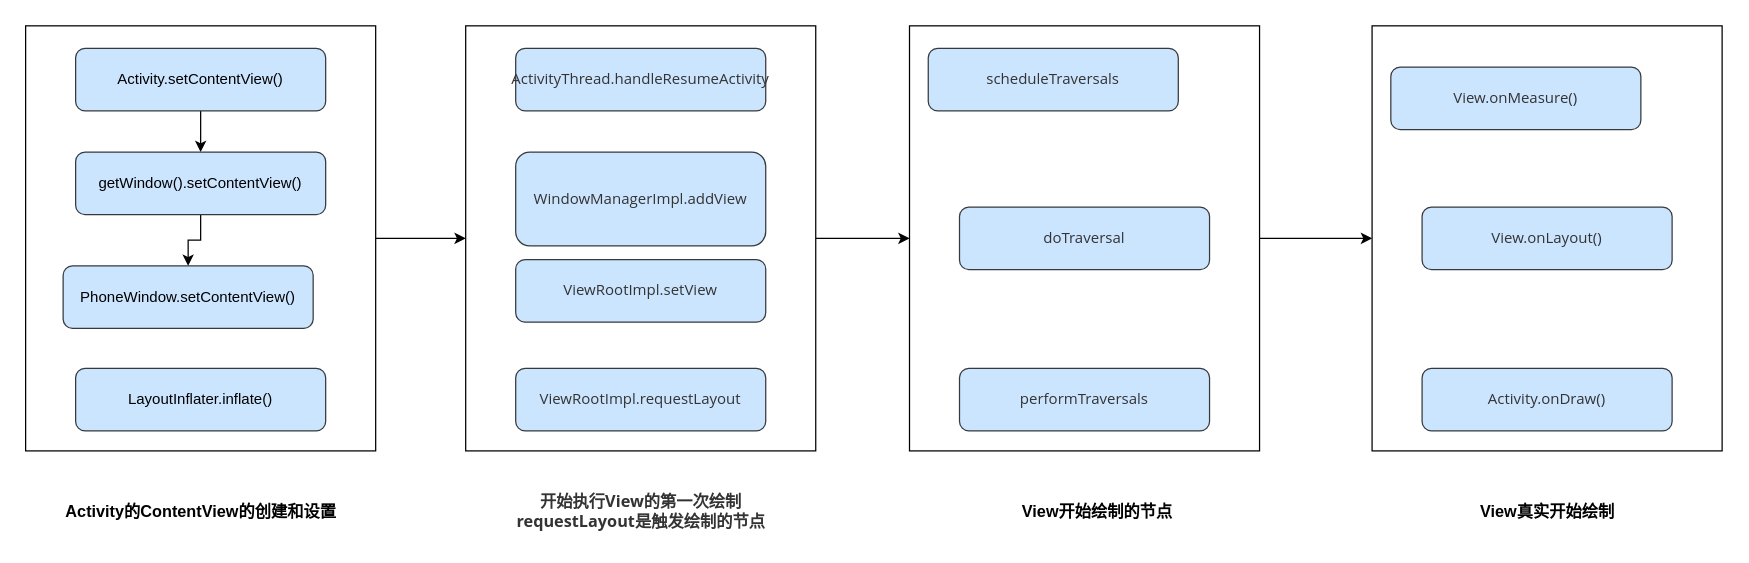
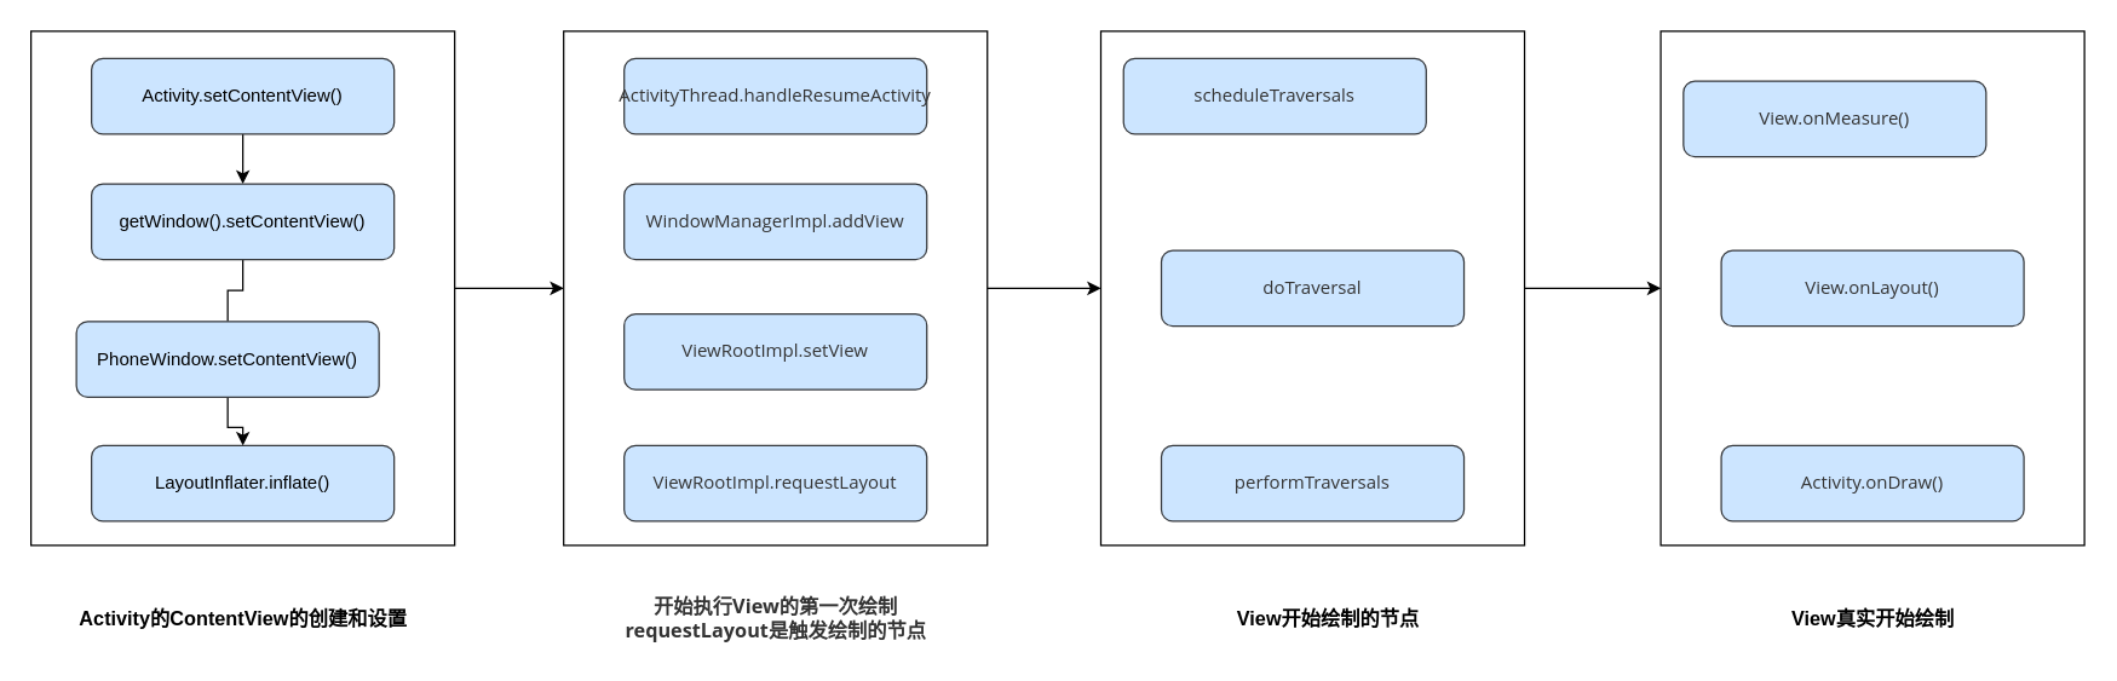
  <mxCell id="0" />
  <mxCell id="1" parent="0" />
  <mxCell id="2" value="" style="edgeStyle=orthogonalEdgeStyle;rounded=0;orthogonalLoop=1;jettySize=auto;html=1;fontSize=13;" edge="1" parent="1" source="3" target="14"><mxGeometry relative="1" as="geometry" /></mxCell>
  <mxCell id="3" value="" style="whiteSpace=wrap;html=1;" vertex="1" parent="1"><mxGeometry x="20" y="20" width="280" height="340" as="geometry" /></mxCell>
  <mxCell id="4" value="" style="edgeStyle=orthogonalEdgeStyle;rounded=0;orthogonalLoop=1;jettySize=auto;html=1;" edge="1" parent="1" source="5" target="7"><mxGeometry relative="1" as="geometry" /></mxCell>
  <mxCell id="5" value="Activity.setContentView()" style="rounded=1;whiteSpace=wrap;html=1;fillColor=#cce5ff;strokeColor=#36393d;" vertex="1" parent="1"><mxGeometry x="60" y="38" width="200" height="50" as="geometry" /></mxCell>
- <mxCell id="6" value="" style="edgeStyle=orthogonalEdgeStyle;rounded=0;orthogonalLoop=1;jettySize=auto;html=1;" edge="1" parent="1" source="7" target="9"><mxGeometry relative="1" as="geometry" /></mxCell>
+ <mxCell id="6" value="" style="edgeStyle=orthogonalEdgeStyle;rounded=0;orthogonalLoop=1;jettySize=auto;html=1;endArrow=none;" edge="1" parent="1" source="7" target="9"><mxGeometry relative="1" as="geometry" /></mxCell>
  <mxCell id="7" value="getWindow().setContentView()" style="rounded=1;whiteSpace=wrap;html=1;fillColor=#cce5ff;strokeColor=#36393d;" vertex="1" parent="1"><mxGeometry x="60" y="121" width="200" height="50" as="geometry" /></mxCell>
+ <mxCell id="8" value="" style="edgeStyle=orthogonalEdgeStyle;rounded=0;orthogonalLoop=1;jettySize=auto;html=1;" edge="1" parent="1" source="9" target="10"><mxGeometry relative="1" as="geometry" /></mxCell>
  <mxCell id="9" value="PhoneWindow.setContentView()" style="rounded=1;whiteSpace=wrap;html=1;fillColor=#cce5ff;strokeColor=#36393d;" vertex="1" parent="1"><mxGeometry x="50" y="212" width="200" height="50" as="geometry" /></mxCell>
  <mxCell id="10" value="LayoutInflater.inflate()" style="rounded=1;whiteSpace=wrap;html=1;fillColor=#cce5ff;strokeColor=#36393d;" vertex="1" parent="1"><mxGeometry x="60" y="294" width="200" height="50" as="geometry" /></mxCell>
  <mxCell id="11" value="Activity的ContentView的创建和设置" style="text;html=1;align=center;verticalAlign=middle;resizable=0;points=[];autosize=1;fontStyle=1;fontSize=13;" vertex="1" parent="1"><mxGeometry x="45" y="398" width="230" height="20" as="geometry" /></mxCell>
  <mxCell id="12" value="&lt;font color=&quot;#333333&quot; face=&quot;open sans, clear sans, helvetica neue, helvetica, arial, sans-serif&quot;&gt;&lt;span style=&quot;background-color: rgb(255 , 255 , 255)&quot;&gt;开始执行View的第一次绘制&lt;br&gt;requestLayout是触发绘制的节点&lt;br&gt;&lt;/span&gt;&lt;/font&gt;" style="text;html=1;align=center;verticalAlign=middle;resizable=0;points=[];autosize=1;fontSize=13;fontStyle=1" vertex="1" parent="1"><mxGeometry x="407" y="388" width="210" height="40" as="geometry" /></mxCell>
  <mxCell id="13" style="edgeStyle=orthogonalEdgeStyle;rounded=0;orthogonalLoop=1;jettySize=auto;html=1;exitX=1;exitY=0.5;exitDx=0;exitDy=0;entryX=0;entryY=0.5;entryDx=0;entryDy=0;fontSize=13;" edge="1" parent="1" source="14" target="26"><mxGeometry relative="1" as="geometry" /></mxCell>
  <mxCell id="14" value="" style="whiteSpace=wrap;html=1;" vertex="1" parent="1"><mxGeometry x="372" y="20" width="280" height="340" as="geometry" /></mxCell>
  <mxCell id="15" value="&lt;span style=&quot;color: rgb(51, 51, 51); font-family: &amp;quot;open sans&amp;quot;, &amp;quot;clear sans&amp;quot;, &amp;quot;helvetica neue&amp;quot;, helvetica, arial, sans-serif;&quot;&gt;ActivityThread.handleResumeActivity&lt;/span&gt;" style="rounded=1;whiteSpace=wrap;html=1;fillColor=#cce5ff;strokeColor=#36393d;labelBackgroundColor=none;" vertex="1" parent="1"><mxGeometry x="412" y="38" width="200" height="50" as="geometry" /></mxCell>
- <mxCell id="16" value="&lt;span style=&quot;color: rgb(51, 51, 51); font-family: &amp;quot;open sans&amp;quot;, &amp;quot;clear sans&amp;quot;, &amp;quot;helvetica neue&amp;quot;, helvetica, arial, sans-serif;&quot;&gt;WindowManagerImpl.addView&lt;/span&gt;" style="rounded=1;whiteSpace=wrap;html=1;fillColor=#cce5ff;strokeColor=#36393d;labelBackgroundColor=none;" vertex="1" parent="1"><mxGeometry x="412" y="121" width="200" height="75" as="geometry" /></mxCell>
+ <mxCell id="16" value="&lt;span style=&quot;color: rgb(51, 51, 51); font-family: &amp;quot;open sans&amp;quot;, &amp;quot;clear sans&amp;quot;, &amp;quot;helvetica neue&amp;quot;, helvetica, arial, sans-serif;&quot;&gt;WindowManagerImpl.addView&lt;/span&gt;" style="rounded=1;whiteSpace=wrap;html=1;fillColor=#cce5ff;strokeColor=#36393d;labelBackgroundColor=none;" vertex="1" parent="1"><mxGeometry x="412" y="121" width="200" height="50" as="geometry" /></mxCell>
  <mxCell id="17" value="&lt;span style=&quot;color: rgb(51, 51, 51); font-family: &amp;quot;open sans&amp;quot;, &amp;quot;clear sans&amp;quot;, &amp;quot;helvetica neue&amp;quot;, helvetica, arial, sans-serif;&quot;&gt;ViewRootImpl.setView&lt;/span&gt;" style="rounded=1;whiteSpace=wrap;html=1;fillColor=#cce5ff;strokeColor=#36393d;labelBackgroundColor=none;" vertex="1" parent="1"><mxGeometry x="412" y="207" width="200" height="50" as="geometry" /></mxCell>
  <mxCell id="18" value="&lt;span style=&quot;color: rgb(51, 51, 51); font-family: &amp;quot;open sans&amp;quot;, &amp;quot;clear sans&amp;quot;, &amp;quot;helvetica neue&amp;quot;, helvetica, arial, sans-serif;&quot;&gt;ViewRootImpl.requestLayout &lt;/span&gt;" style="rounded=1;whiteSpace=wrap;html=1;fillColor=#cce5ff;strokeColor=#36393d;labelBackgroundColor=none;" vertex="1" parent="1"><mxGeometry x="412" y="294" width="200" height="50" as="geometry" /></mxCell>
  <mxCell id="19" value="" style="whiteSpace=wrap;html=1;" vertex="1" parent="1"><mxGeometry x="1097" y="20" width="280" height="340" as="geometry" /></mxCell>
  <mxCell id="20" value="&lt;span style=&quot;color: rgb(51 , 51 , 51) ; font-family: &amp;#34;open sans&amp;#34; , &amp;#34;clear sans&amp;#34; , &amp;#34;helvetica neue&amp;#34; , &amp;#34;helvetica&amp;#34; , &amp;#34;arial&amp;#34; , sans-serif&quot;&gt;View.onMeasure()&lt;/span&gt;" style="rounded=1;whiteSpace=wrap;html=1;fillColor=#cce5ff;strokeColor=#36393d;labelBackgroundColor=none;" vertex="1" parent="1"><mxGeometry x="1112" y="53" width="200" height="50" as="geometry" /></mxCell>
  <mxCell id="21" value="&lt;span style=&quot;color: rgb(51 , 51 , 51) ; font-family: &amp;#34;open sans&amp;#34; , &amp;#34;clear sans&amp;#34; , &amp;#34;helvetica neue&amp;#34; , &amp;#34;helvetica&amp;#34; , &amp;#34;arial&amp;#34; , sans-serif&quot;&gt;View.onLayout()&lt;/span&gt;" style="rounded=1;whiteSpace=wrap;html=1;fillColor=#cce5ff;strokeColor=#36393d;labelBackgroundColor=none;" vertex="1" parent="1"><mxGeometry x="1137" y="165" width="200" height="50" as="geometry" /></mxCell>
  <mxCell id="22" value="&lt;span style=&quot;color: rgb(51 , 51 , 51) ; font-family: &amp;#34;open sans&amp;#34; , &amp;#34;clear sans&amp;#34; , &amp;#34;helvetica neue&amp;#34; , &amp;#34;helvetica&amp;#34; , &amp;#34;arial&amp;#34; , sans-serif&quot;&gt;Activity.onDraw()&lt;/span&gt;" style="rounded=1;whiteSpace=wrap;html=1;fillColor=#cce5ff;strokeColor=#36393d;labelBackgroundColor=none;" vertex="1" parent="1"><mxGeometry x="1137" y="294" width="200" height="50" as="geometry" /></mxCell>
  <mxCell id="23" value="View真实开始绘制" style="text;html=1;align=center;verticalAlign=middle;resizable=0;points=[];autosize=1;fontStyle=1;fontSize=13;" vertex="1" parent="1"><mxGeometry x="1177" y="398" width="120" height="20" as="geometry" /></mxCell>
  <mxCell id="24" value="&lt;font color=&quot;#333333&quot; face=&quot;open sans, clear sans, helvetica neue, helvetica, arial, sans-serif&quot;&gt;&lt;span style=&quot;background-color: rgb(255 , 255 , 255)&quot;&gt;&lt;br&gt;&lt;/span&gt;&lt;/font&gt;" style="text;html=1;align=center;verticalAlign=middle;resizable=0;points=[];autosize=1;fontSize=13;fontStyle=1" vertex="1" parent="1"><mxGeometry x="857" y="398" width="20" height="20" as="geometry" /></mxCell>
  <mxCell id="25" value="" style="edgeStyle=orthogonalEdgeStyle;rounded=0;orthogonalLoop=1;jettySize=auto;html=1;fontSize=12;" edge="1" parent="1" source="26" target="19"><mxGeometry relative="1" as="geometry" /></mxCell>
  <mxCell id="26" value="" style="whiteSpace=wrap;html=1;" vertex="1" parent="1"><mxGeometry x="727" y="20" width="280" height="340" as="geometry" /></mxCell>
  <mxCell id="27" value="&lt;span style=&quot;color: rgb(51, 51, 51); font-family: &amp;quot;open sans&amp;quot;, &amp;quot;clear sans&amp;quot;, &amp;quot;helvetica neue&amp;quot;, helvetica, arial, sans-serif; font-size: 12px;&quot;&gt;scheduleTraversals&lt;/span&gt;" style="rounded=1;whiteSpace=wrap;html=1;fillColor=#cce5ff;strokeColor=#36393d;labelBackgroundColor=none;fontSize=12;" vertex="1" parent="1"><mxGeometry x="742" y="38" width="200" height="50" as="geometry" /></mxCell>
  <mxCell id="28" value="&lt;span style=&quot;color: rgb(51, 51, 51); font-family: &amp;quot;open sans&amp;quot;, &amp;quot;clear sans&amp;quot;, &amp;quot;helvetica neue&amp;quot;, helvetica, arial, sans-serif; font-size: 12px;&quot;&gt;doTraversal &lt;/span&gt;" style="rounded=1;whiteSpace=wrap;html=1;fillColor=#cce5ff;strokeColor=#36393d;labelBackgroundColor=none;fontSize=12;" vertex="1" parent="1"><mxGeometry x="767" y="165" width="200" height="50" as="geometry" /></mxCell>
  <mxCell id="29" value="&lt;span style=&quot;color: rgb(51, 51, 51); font-family: &amp;quot;open sans&amp;quot;, &amp;quot;clear sans&amp;quot;, &amp;quot;helvetica neue&amp;quot;, helvetica, arial, sans-serif; font-size: 12px;&quot;&gt;performTraversals&lt;/span&gt;" style="rounded=1;whiteSpace=wrap;html=1;fillColor=#cce5ff;strokeColor=#36393d;labelBackgroundColor=none;fontSize=12;" vertex="1" parent="1"><mxGeometry x="767" y="294" width="200" height="50" as="geometry" /></mxCell>
  <mxCell id="30" value="View开始绘制的节点" style="text;html=1;align=center;verticalAlign=middle;resizable=0;points=[];autosize=1;fontStyle=1;fontSize=13;" vertex="1" parent="1"><mxGeometry x="807" y="398" width="140" height="20" as="geometry" /></mxCell>
